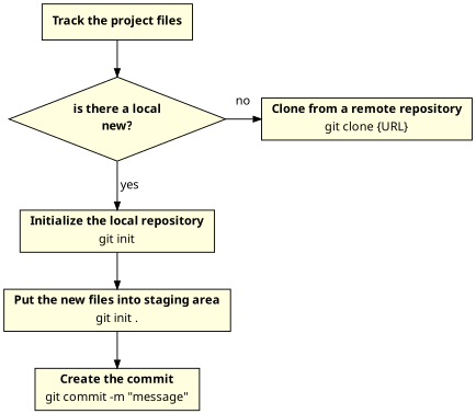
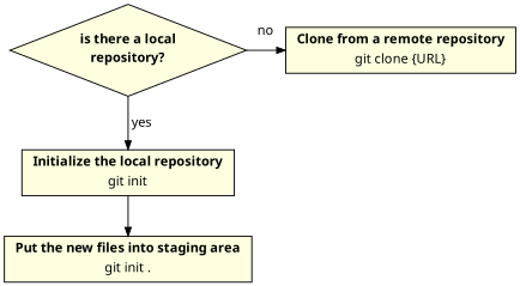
  digraph {
    splines=line
    node [fillcolor=lightyellow fontname=Verdana fontsize=12 shape=rect style=filled]
    edge [arrowsize=0.8 fontname=Verdana fontsize=12]
-   n1 [label=<             <table border="0" cellborder="0" cellspacing="0">             <tr><td><b>is there a local</b></td></tr>             <tr><td><b>new?</b></td></tr>             </table>         > shape=diamond]
+   n1 [label=<             <table border="0" cellborder="0" cellspacing="0">             <tr><td><b>is there a local</b></td></tr>             <tr><td><b>repository?</b></td></tr>             </table>         > shape=diamond]
    n2 [label=<             <table border="0" cellborder="0" cellspacing="0">             <tr><td><b>Clone from a remote repository</b></td></tr>             <tr><td>git clone {URL}</td></tr>             </table>         >]
    n3 [label=<             <table border="0" cellborder="0" cellspacing="0">             <tr><td><b>Initialize the local repository</b></td></tr>             <tr><td>git init</td></tr>             </table>         >]
-   n4 [label=<             <table border="0" cellborder="0" cellspacing="0">             <tr><td><b>Track the project files</b></td></tr>             </table>         >]
    n5 [label=<             <table border="0" cellborder="0" cellspacing="0">             <tr><td><b>Put the new files into staging area</b></td></tr>             <tr><td>git init .</td></tr>             </table>         >]
-   n6 [label=<             <table border="0" cellborder="0" cellspacing="0">             <tr><td><b>Create the commit</b></td></tr>             <tr><td>git commit -m "message"</td></tr>             </table>         >]
    subgraph sub_1 {
      rank=same
      n1
      n2
    }
    n1 -> n2 [constraint=false label=no tailport=e]
    n1 -> n3 [label=" yes"]
    n3 -> n5
-   n4 -> n1
-   n5 -> n6
  }
